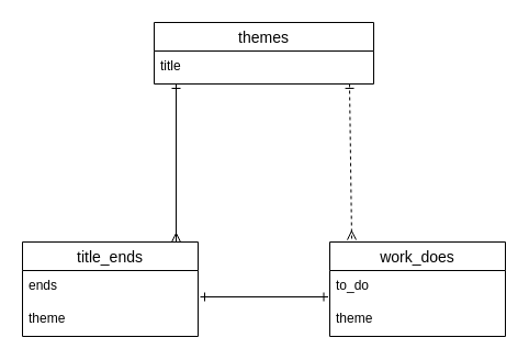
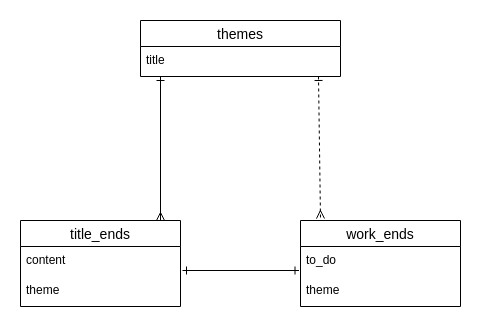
  <mxCell id="0" />
  <mxCell id="1" parent="0" />
  <mxCell id="2" value="themes" style="swimlane;fontStyle=0;childLayout=stackLayout;horizontal=1;startSize=26;horizontalStack=0;resizeParent=1;resizeParentMax=0;resizeLast=0;collapsible=1;marginBottom=0;align=center;fontSize=14;" vertex="1" parent="1"><mxGeometry x="140" y="20" width="200" height="56" as="geometry" /></mxCell>
  <mxCell id="3" value="title" style="text;strokeColor=none;fillColor=none;spacingLeft=4;spacingRight=4;overflow=hidden;rotatable=0;points=[[0,0.5],[1,0.5]];portConstraint=eastwest;fontSize=12;" vertex="1" parent="2"><mxGeometry y="26" width="200" height="30" as="geometry" /></mxCell>
- <mxCell id="4" value="work_does" style="swimlane;fontStyle=0;childLayout=stackLayout;horizontal=1;startSize=26;horizontalStack=0;resizeParent=1;resizeParentMax=0;resizeLast=0;collapsible=1;marginBottom=0;align=center;fontSize=14;" vertex="1" parent="1"><mxGeometry x="300" y="220" width="160" height="86" as="geometry" /></mxCell>
+ <mxCell id="4" value="work_ends" style="swimlane;fontStyle=0;childLayout=stackLayout;horizontal=1;startSize=26;horizontalStack=0;resizeParent=1;resizeParentMax=0;resizeLast=0;collapsible=1;marginBottom=0;align=center;fontSize=14;" vertex="1" parent="1"><mxGeometry x="300" y="220" width="160" height="86" as="geometry" /></mxCell>
  <mxCell id="5" value="to_do" style="text;strokeColor=none;fillColor=none;spacingLeft=4;spacingRight=4;overflow=hidden;rotatable=0;points=[[0,0.5],[1,0.5]];portConstraint=eastwest;fontSize=12;" vertex="1" parent="4"><mxGeometry y="26" width="160" height="30" as="geometry" /></mxCell>
  <mxCell id="6" value="theme" style="text;strokeColor=none;fillColor=none;spacingLeft=4;spacingRight=4;overflow=hidden;rotatable=0;points=[[0,0.5],[1,0.5]];portConstraint=eastwest;fontSize=12;" vertex="1" parent="4"><mxGeometry y="56" width="160" height="30" as="geometry" /></mxCell>
  <mxCell id="7" value="title_ends" style="swimlane;fontStyle=0;childLayout=stackLayout;horizontal=1;startSize=26;horizontalStack=0;resizeParent=1;resizeParentMax=0;resizeLast=0;collapsible=1;marginBottom=0;align=center;fontSize=14;" vertex="1" parent="1"><mxGeometry x="20" y="220" width="160" height="86" as="geometry" /></mxCell>
- <mxCell id="8" value="ends" style="text;strokeColor=none;fillColor=none;spacingLeft=4;spacingRight=4;overflow=hidden;rotatable=0;points=[[0,0.5],[1,0.5]];portConstraint=eastwest;fontSize=12;" vertex="1" parent="7"><mxGeometry y="26" width="160" height="30" as="geometry" /></mxCell>
+ <mxCell id="8" value="content" style="text;strokeColor=none;fillColor=none;spacingLeft=4;spacingRight=4;overflow=hidden;rotatable=0;points=[[0,0.5],[1,0.5]];portConstraint=eastwest;fontSize=12;" vertex="1" parent="7"><mxGeometry y="26" width="160" height="30" as="geometry" /></mxCell>
  <mxCell id="9" value="theme" style="text;strokeColor=none;fillColor=none;spacingLeft=4;spacingRight=4;overflow=hidden;rotatable=0;points=[[0,0.5],[1,0.5]];portConstraint=eastwest;fontSize=12;" vertex="1" parent="7"><mxGeometry y="56" width="160" height="30" as="geometry" /></mxCell>
  <mxCell id="10" value="" style="endArrow=ERmany;html=1;rounded=0;exitX=0.89;exitY=1;exitDx=0;exitDy=0;exitPerimeter=0;entryX=0.125;entryY=-0.023;entryDx=0;entryDy=0;entryPerimeter=0;startArrow=ERone;startFill=0;endFill=0;dashed=1;" edge="1" parent="1" source="3" target="4"><mxGeometry relative="1" as="geometry"><mxPoint x="320" y="90" as="sourcePoint" /><mxPoint x="320" y="200" as="targetPoint" /></mxGeometry></mxCell>
  <mxCell id="11" value="" style="endArrow=ERone;html=1;rounded=0;startArrow=ERone;startFill=0;endFill=0;" edge="1" parent="1"><mxGeometry relative="1" as="geometry"><mxPoint x="182" y="270" as="sourcePoint" /><mxPoint x="298.5" y="270" as="targetPoint" /></mxGeometry></mxCell>
  <mxCell id="12" value="" style="endArrow=ERone;html=1;rounded=0;startArrow=ERmany;startFill=0;endFill=0;" edge="1" parent="1"><mxGeometry relative="1" as="geometry"><mxPoint x="160" y="220" as="sourcePoint" /><mxPoint x="160" y="76" as="targetPoint" /></mxGeometry></mxCell>
